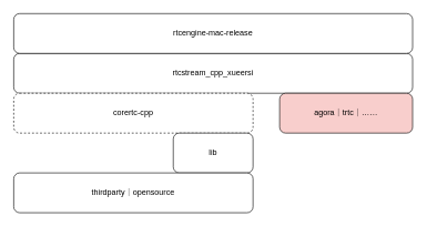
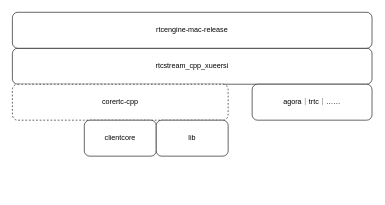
  <mxCell id="0" />
  <mxCell id="1" parent="0" />
  <mxCell id="2" value="rtcstream_cpp_xueersi" style="rounded=1;whiteSpace=wrap;html=1;" vertex="1" parent="1"><mxGeometry x="20" y="80" width="600" height="60" as="geometry" /></mxCell>
  <mxCell id="3" value="corertc-cpp" style="rounded=1;whiteSpace=wrap;html=1;dashed=1;" vertex="1" parent="1"><mxGeometry x="20" y="140" width="360" height="60" as="geometry" /></mxCell>
+ <mxCell id="4" value="clientcore" style="rounded=1;whiteSpace=wrap;html=1;" vertex="1" parent="1"><mxGeometry x="140" y="200" width="120" height="60" as="geometry" /></mxCell>
  <mxCell id="5" value="lib" style="rounded=1;whiteSpace=wrap;html=1;" vertex="1" parent="1"><mxGeometry x="260" y="200" width="120" height="60" as="geometry" /></mxCell>
- <mxCell id="6" value="thirdparty｜opensource" style="rounded=1;whiteSpace=wrap;html=1;" vertex="1" parent="1"><mxGeometry x="20" y="260" width="360" height="60" as="geometry" /></mxCell>
  <mxCell id="7" value="rtcengine-mac-release" style="rounded=1;whiteSpace=wrap;html=1;" vertex="1" parent="1"><mxGeometry x="20" y="20" width="600" height="60" as="geometry" /></mxCell>
- <mxCell id="8" value="agora｜trtc｜……" style="rounded=1;whiteSpace=wrap;html=1;fillColor=#f8cecc;" vertex="1" parent="1"><mxGeometry x="420" y="140" width="200" height="60" as="geometry" /></mxCell>
+ <mxCell id="8" value="agora｜trtc｜……" style="rounded=1;whiteSpace=wrap;html=1;" vertex="1" parent="1"><mxGeometry x="420" y="140" width="200" height="60" as="geometry" /></mxCell>
